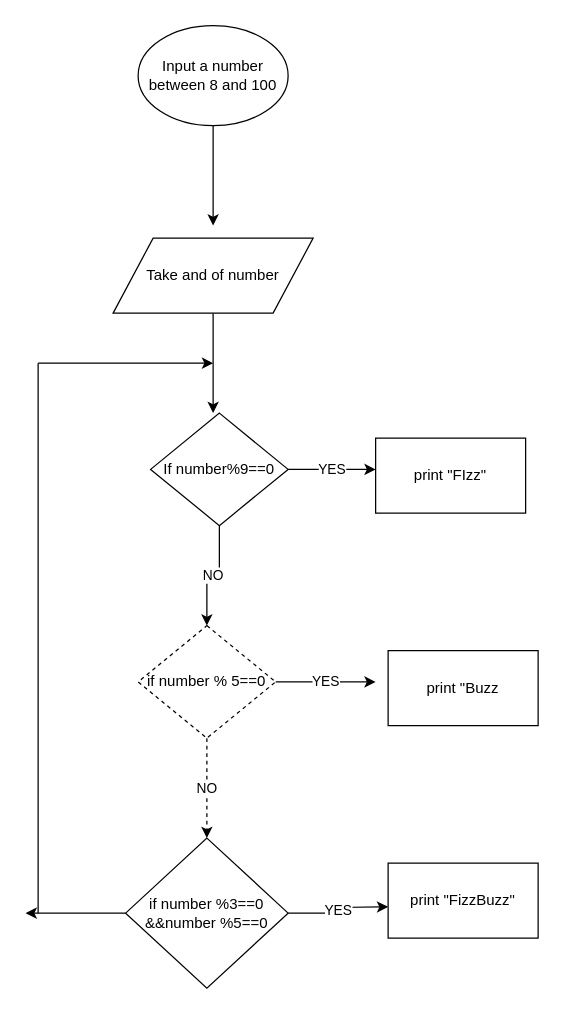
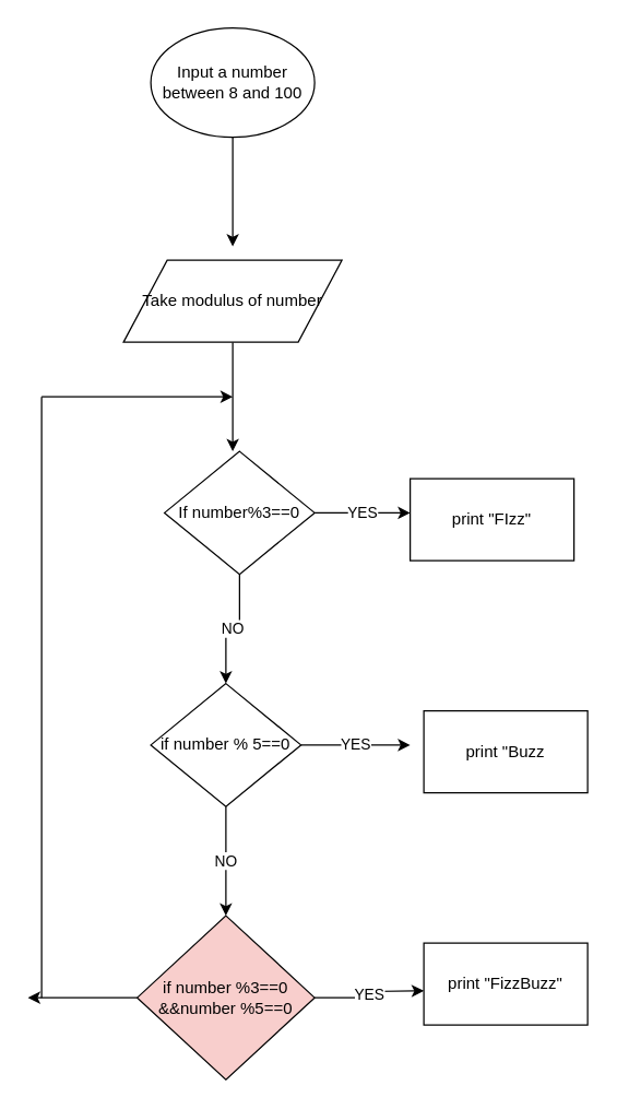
  <mxCell id="0" />
  <mxCell id="1" parent="0" />
  <mxCell id="2" value="" style="edgeStyle=orthogonalEdgeStyle;rounded=0;orthogonalLoop=1;jettySize=auto;html=1;" edge="1" parent="1" source="3"><mxGeometry relative="1" as="geometry"><mxPoint x="170" y="180" as="targetPoint" /></mxGeometry></mxCell>
  <mxCell id="3" value="Input a number between 8 and 100" style="ellipse;whiteSpace=wrap;html=1;" vertex="1" parent="1"><mxGeometry x="110" y="20" width="120" height="80" as="geometry" /></mxCell>
  <mxCell id="4" value="" style="edgeStyle=orthogonalEdgeStyle;rounded=0;orthogonalLoop=1;jettySize=auto;html=1;" edge="1" parent="1" source="5"><mxGeometry relative="1" as="geometry"><mxPoint x="170" y="330" as="targetPoint" /></mxGeometry></mxCell>
- <mxCell id="5" value="Take and of number" style="shape=parallelogram;perimeter=parallelogramPerimeter;whiteSpace=wrap;html=1;" vertex="1" parent="1"><mxGeometry x="90" y="190" width="160" height="60" as="geometry" /></mxCell>
+ <mxCell id="5" value="Take modulus of number" style="shape=parallelogram;perimeter=parallelogramPerimeter;whiteSpace=wrap;html=1;" vertex="1" parent="1"><mxGeometry x="90" y="190" width="160" height="60" as="geometry" /></mxCell>
  <mxCell id="6" value="YES" style="edgeStyle=orthogonalEdgeStyle;rounded=0;orthogonalLoop=1;jettySize=auto;html=1;" edge="1" parent="1" source="8"><mxGeometry relative="1" as="geometry"><mxPoint x="300" y="375" as="targetPoint" /></mxGeometry></mxCell>
  <mxCell id="7" value="NO" style="edgeStyle=orthogonalEdgeStyle;rounded=0;orthogonalLoop=1;jettySize=auto;html=1;" edge="1" parent="1" source="8" target="11"><mxGeometry relative="1" as="geometry" /></mxCell>
- <mxCell id="8" value="If number%9==0" style="rhombus;whiteSpace=wrap;html=1;" vertex="1" parent="1"><mxGeometry x="120" y="330" width="110" height="90" as="geometry" /></mxCell>
+ <mxCell id="8" value="If number%3==0" style="rhombus;whiteSpace=wrap;html=1;" vertex="1" parent="1"><mxGeometry x="120" y="330" width="110" height="90" as="geometry" /></mxCell>
  <mxCell id="9" value="YES" style="edgeStyle=orthogonalEdgeStyle;rounded=0;orthogonalLoop=1;jettySize=auto;html=1;" edge="1" parent="1" source="11"><mxGeometry relative="1" as="geometry"><mxPoint x="300" y="545" as="targetPoint" /></mxGeometry></mxCell>
- <mxCell id="10" value="NO" style="edgeStyle=orthogonalEdgeStyle;rounded=0;orthogonalLoop=1;jettySize=auto;html=1;dashed=1;" edge="1" parent="1" source="11" target="14"><mxGeometry relative="1" as="geometry" /></mxCell>
- <mxCell id="11" value="if number % 5==0" style="rhombus;whiteSpace=wrap;html=1;dashed=1;" vertex="1" parent="1"><mxGeometry x="110" y="500" width="110" height="90" as="geometry" /></mxCell>
+ <mxCell id="10" value="NO" style="edgeStyle=orthogonalEdgeStyle;rounded=0;orthogonalLoop=1;jettySize=auto;html=1;" edge="1" parent="1" source="11" target="14"><mxGeometry relative="1" as="geometry" /></mxCell>
+ <mxCell id="11" value="if number % 5==0" style="rhombus;whiteSpace=wrap;html=1;" vertex="1" parent="1"><mxGeometry x="110" y="500" width="110" height="90" as="geometry" /></mxCell>
  <mxCell id="12" value="YES" style="edgeStyle=orthogonalEdgeStyle;rounded=0;orthogonalLoop=1;jettySize=auto;html=1;" edge="1" parent="1" source="14"><mxGeometry relative="1" as="geometry"><mxPoint x="310" y="725" as="targetPoint" /></mxGeometry></mxCell>
  <mxCell id="13" value="" style="edgeStyle=orthogonalEdgeStyle;rounded=0;orthogonalLoop=1;jettySize=auto;html=1;" edge="1" parent="1" source="14"><mxGeometry relative="1" as="geometry"><mxPoint x="20" y="730" as="targetPoint" /></mxGeometry></mxCell>
- <mxCell id="14" value="if number %3==0 &amp;amp;&amp;amp;number %5==0" style="rhombus;whiteSpace=wrap;html=1;" vertex="1" parent="1"><mxGeometry x="100" y="670" width="130" height="120" as="geometry" /></mxCell>
+ <mxCell id="14" value="if number %3==0 &amp;amp;&amp;amp;number %5==0" style="rhombus;whiteSpace=wrap;html=1;fillColor=#f8cecc;" vertex="1" parent="1"><mxGeometry x="100" y="670" width="130" height="120" as="geometry" /></mxCell>
  <mxCell id="15" value="print &quot;FIzz&quot;" style="rounded=0;whiteSpace=wrap;html=1;" vertex="1" parent="1"><mxGeometry x="300" y="350" width="120" height="60" as="geometry" /></mxCell>
  <mxCell id="16" value="print &quot;Buzz" style="rounded=0;whiteSpace=wrap;html=1;" vertex="1" parent="1"><mxGeometry x="310" y="520" width="120" height="60" as="geometry" /></mxCell>
  <mxCell id="17" value="print &quot;FizzBuzz&quot;" style="rounded=0;whiteSpace=wrap;html=1;" vertex="1" parent="1"><mxGeometry x="310" y="690" width="120" height="60" as="geometry" /></mxCell>
  <mxCell id="18" value="" style="endArrow=none;html=1;" edge="1" parent="1"><mxGeometry width="50" height="50" relative="1" as="geometry"><mxPoint x="30" y="730" as="sourcePoint" /><mxPoint x="30" y="290" as="targetPoint" /></mxGeometry></mxCell>
  <mxCell id="19" value="" style="endArrow=classic;html=1;" edge="1" parent="1"><mxGeometry width="50" height="50" relative="1" as="geometry"><mxPoint x="30" y="290" as="sourcePoint" /><mxPoint x="170" y="290" as="targetPoint" /><Array as="points" /></mxGeometry></mxCell>
